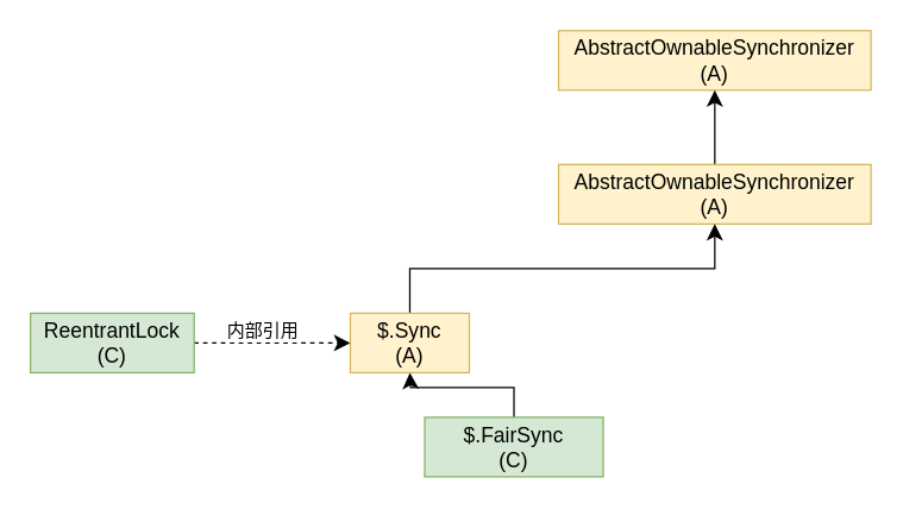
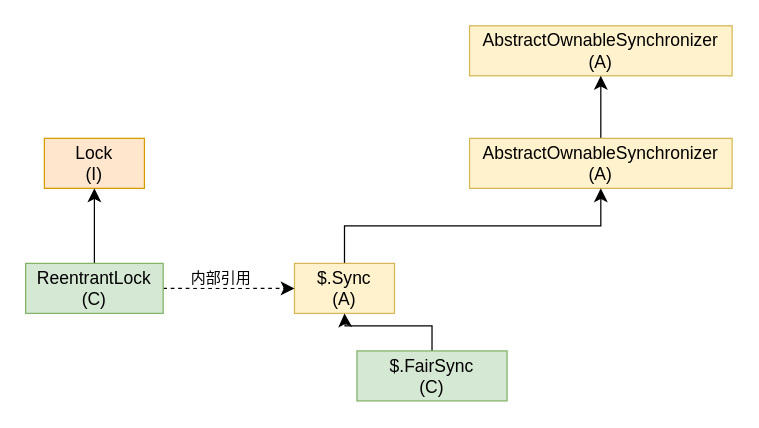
  <mxCell id="0" />
  <mxCell id="1" parent="0" />
  <mxCell id="2" value="AbstractOwnableSynchronizer&lt;br&gt;(A)" style="rounded=0;whiteSpace=wrap;html=1;hachureGap=4;pointerEvents=0;fontSize=14;fillColor=#fff2cc;strokeColor=#d6b656;" vertex="1" parent="1"><mxGeometry x="375" y="20" width="210" height="40" as="geometry" /></mxCell>
  <mxCell id="3" style="edgeStyle=none;curved=1;rounded=0;orthogonalLoop=1;jettySize=auto;html=1;exitX=0.5;exitY=0;exitDx=0;exitDy=0;entryX=0.5;entryY=1;entryDx=0;entryDy=0;fontSize=14;endArrow=classic;startSize=8;endSize=8;sourcePerimeterSpacing=8;targetPerimeterSpacing=8;endFill=1;" edge="1" parent="1" source="4" target="2"><mxGeometry relative="1" as="geometry" /></mxCell>
  <mxCell id="4" value="AbstractOwnableSynchronizer&lt;br&gt;(A)" style="rounded=0;whiteSpace=wrap;html=1;hachureGap=4;pointerEvents=0;fontSize=14;fillColor=#fff2cc;strokeColor=#d6b656;" vertex="1" parent="1"><mxGeometry x="375" y="110" width="210" height="40" as="geometry" /></mxCell>
  <mxCell id="5" style="edgeStyle=orthogonalEdgeStyle;rounded=0;orthogonalLoop=1;jettySize=auto;html=1;exitX=0.5;exitY=0;exitDx=0;exitDy=0;entryX=0.5;entryY=1;entryDx=0;entryDy=0;fontSize=14;endArrow=classic;endFill=1;startSize=8;endSize=8;sourcePerimeterSpacing=8;targetPerimeterSpacing=8;" edge="1" parent="1" source="6" target="4"><mxGeometry relative="1" as="geometry" /></mxCell>
  <mxCell id="6" value="$.Sync&lt;br&gt;(A)" style="rounded=0;whiteSpace=wrap;html=1;hachureGap=4;pointerEvents=0;fontSize=14;fillColor=#fff2cc;strokeColor=#d6b656;" vertex="1" parent="1"><mxGeometry x="235" y="210" width="80" height="40" as="geometry" /></mxCell>
  <mxCell id="7" style="edgeStyle=orthogonalEdgeStyle;rounded=0;orthogonalLoop=1;jettySize=auto;html=1;exitX=0.5;exitY=0;exitDx=0;exitDy=0;fontSize=14;endArrow=classic;endFill=1;startSize=8;endSize=8;sourcePerimeterSpacing=8;targetPerimeterSpacing=8;" edge="1" parent="1" source="8"><mxGeometry relative="1" as="geometry"><mxPoint x="275" y="250" as="targetPoint" /></mxGeometry></mxCell>
  <mxCell id="8" value="$.FairSync&lt;br&gt;(C)" style="rounded=0;whiteSpace=wrap;html=1;hachureGap=4;pointerEvents=0;fontSize=14;fillColor=#d5e8d4;strokeColor=#82b366;" vertex="1" parent="1"><mxGeometry x="285" y="280" width="120" height="40" as="geometry" /></mxCell>
+ <mxCell id="9" value="Lock&lt;br&gt;(I)" style="rounded=0;whiteSpace=wrap;html=1;hachureGap=4;pointerEvents=0;fontSize=14;fillColor=#ffe6cc;strokeColor=#d79b00;" vertex="1" parent="1"><mxGeometry x="35" y="110" width="80" height="40" as="geometry" /></mxCell>
+ <mxCell id="10" style="edgeStyle=orthogonalEdgeStyle;rounded=0;orthogonalLoop=1;jettySize=auto;html=1;exitX=0.5;exitY=0;exitDx=0;exitDy=0;entryX=0.5;entryY=1;entryDx=0;entryDy=0;fontSize=14;endArrow=classic;endFill=1;startSize=8;endSize=8;sourcePerimeterSpacing=8;targetPerimeterSpacing=8;" edge="1" parent="1" source="13" target="9"><mxGeometry relative="1" as="geometry" /></mxCell>
  <mxCell id="11" style="edgeStyle=orthogonalEdgeStyle;rounded=0;orthogonalLoop=1;jettySize=auto;html=1;exitX=1;exitY=0.5;exitDx=0;exitDy=0;entryX=0;entryY=0.5;entryDx=0;entryDy=0;fontSize=14;endArrow=classic;endFill=1;startSize=8;endSize=8;sourcePerimeterSpacing=8;targetPerimeterSpacing=8;dashed=1;" edge="1" parent="1" source="13" target="6"><mxGeometry relative="1" as="geometry" /></mxCell>
  <mxCell id="12" value="&lt;font style=&quot;font-size: 12px&quot;&gt;内部引用&lt;/font&gt;" style="edgeLabel;html=1;align=center;verticalAlign=middle;resizable=0;points=[];fontSize=14;" vertex="1" connectable="0" parent="11"><mxGeometry x="-0.314" y="-1" relative="1" as="geometry"><mxPoint x="9" y="-11" as="offset" /></mxGeometry></mxCell>
  <mxCell id="13" value="ReentrantLock&lt;br&gt;(C)" style="rounded=0;whiteSpace=wrap;html=1;hachureGap=4;pointerEvents=0;fontSize=14;fillColor=#d5e8d4;strokeColor=#82b366;" vertex="1" parent="1"><mxGeometry x="20" y="210" width="110" height="40" as="geometry" /></mxCell>
